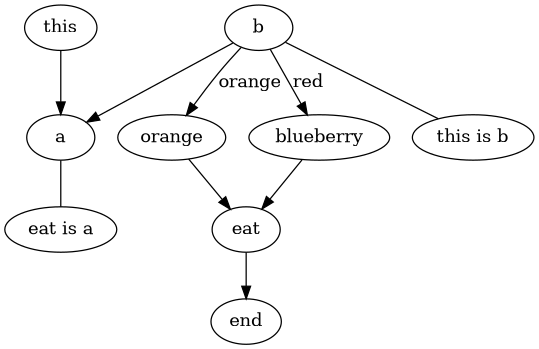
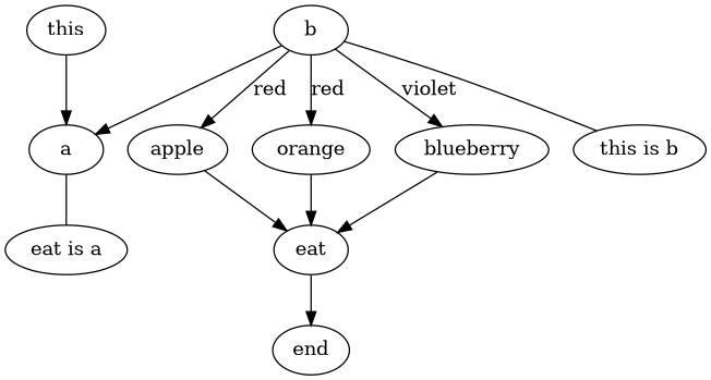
  digraph {
    n1 [label=this]
    a
    n3 [label="eat is a"]
    b
+   apple
    orange
    blueberry
    n8 [label="this is b"]
    eat
    end
    n1 -> a
    a -> n3 [arrowhead=none]
    b -> a
-   b -> orange [label=orange]
-   b -> blueberry [label=red]
+   b -> apple [label=red]
+   b -> orange [label=red]
+   b -> blueberry [label=violet]
    b -> n8 [arrowhead=none]
+   apple -> eat
    orange -> eat
    blueberry -> eat
    eat -> end
  }
